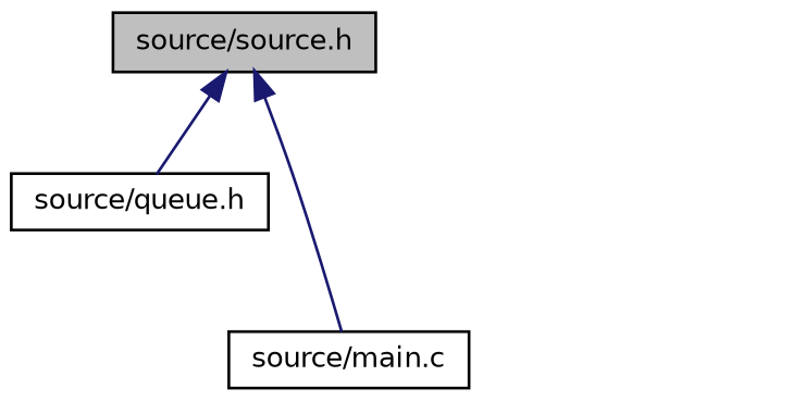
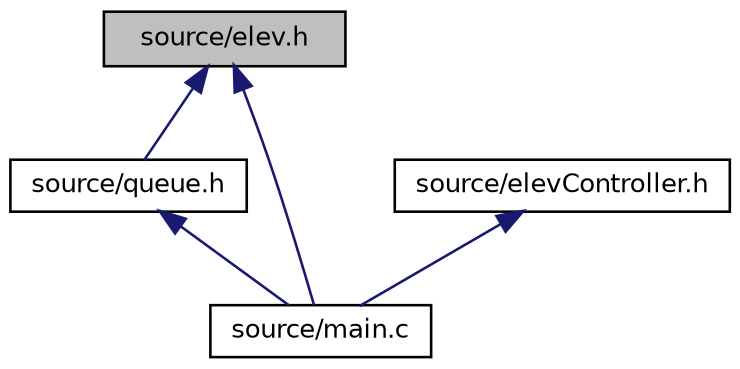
  digraph {
    node [color=black fillcolor=white fontname=Helvetica fontsize=10 shape=record style=filled]
    edge [color=midnightblue dir=back fontname=Helvetica fontsize=10 labelfontname=Helvetica labelfontsize=10 style=solid]
-   n1 [fillcolor=grey75 fontcolor=black height=0.2 label="source/source.h" width=0.4]
+   n1 [fillcolor=grey75 fontcolor=black height=0.2 label="source/elev.h" width=0.4]
    n2 [height=0.2 label="source/queue.h" width=0.4]
    n3 [height=0.2 label="source/main.c" width=0.4]
+   n4 [height=0.2 label="source/elevController.h" width=0.4]
    n1 -> n2
    n1 -> n3
+   n2 -> n3
+   n4 -> n3
  }
